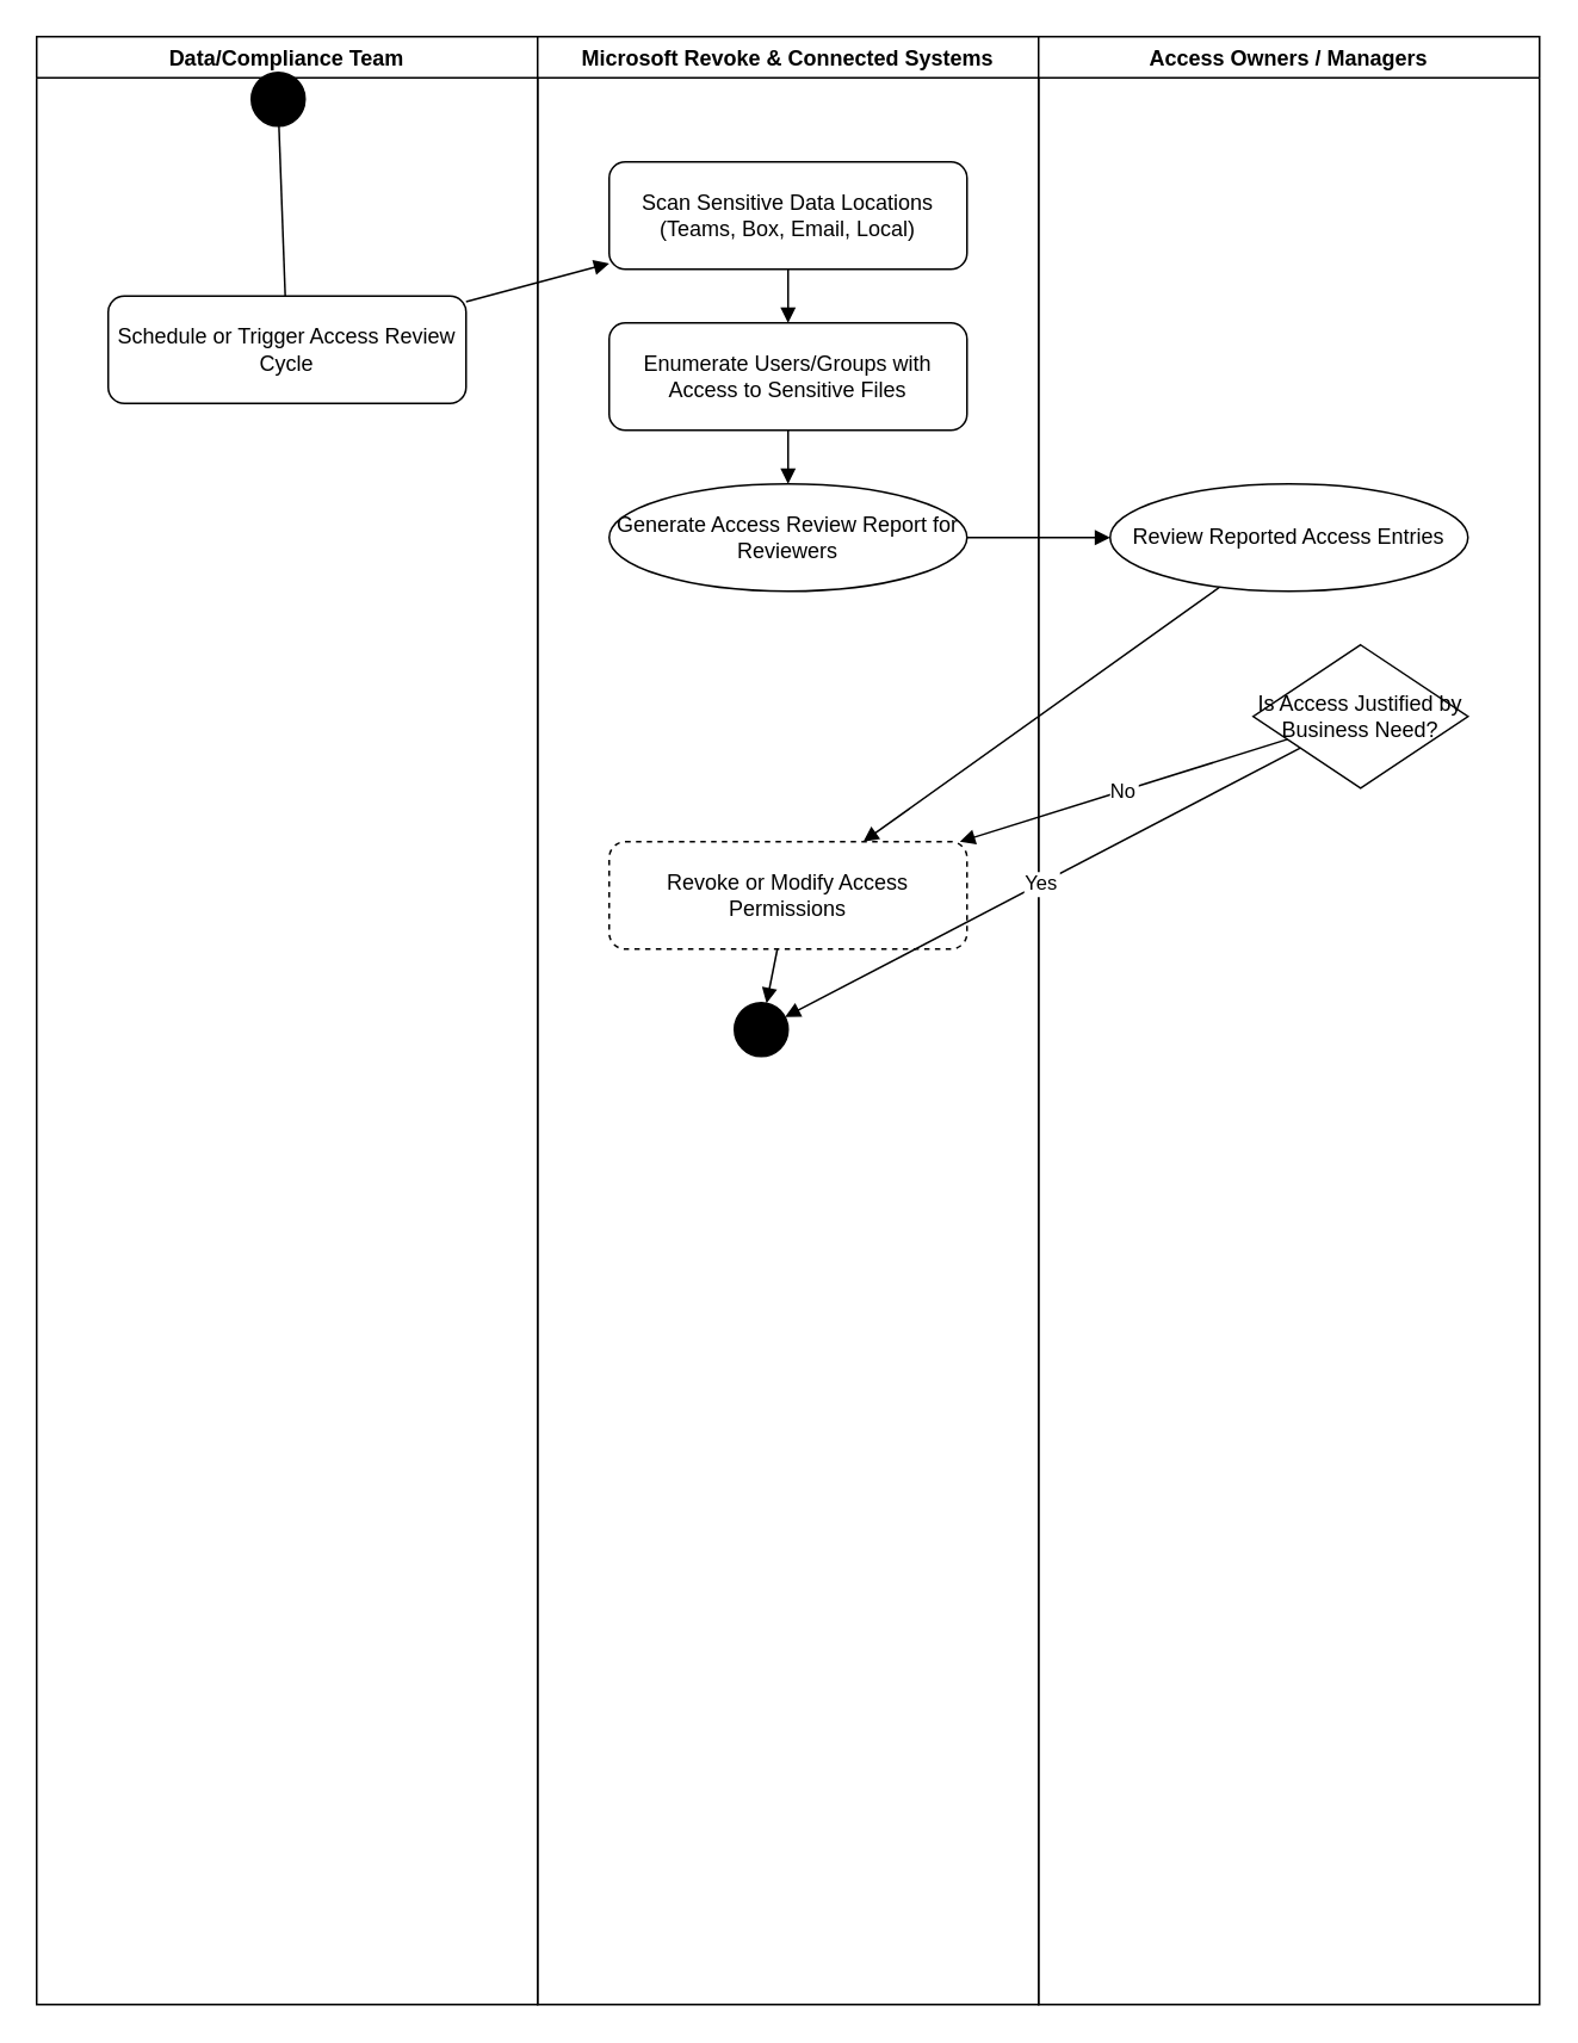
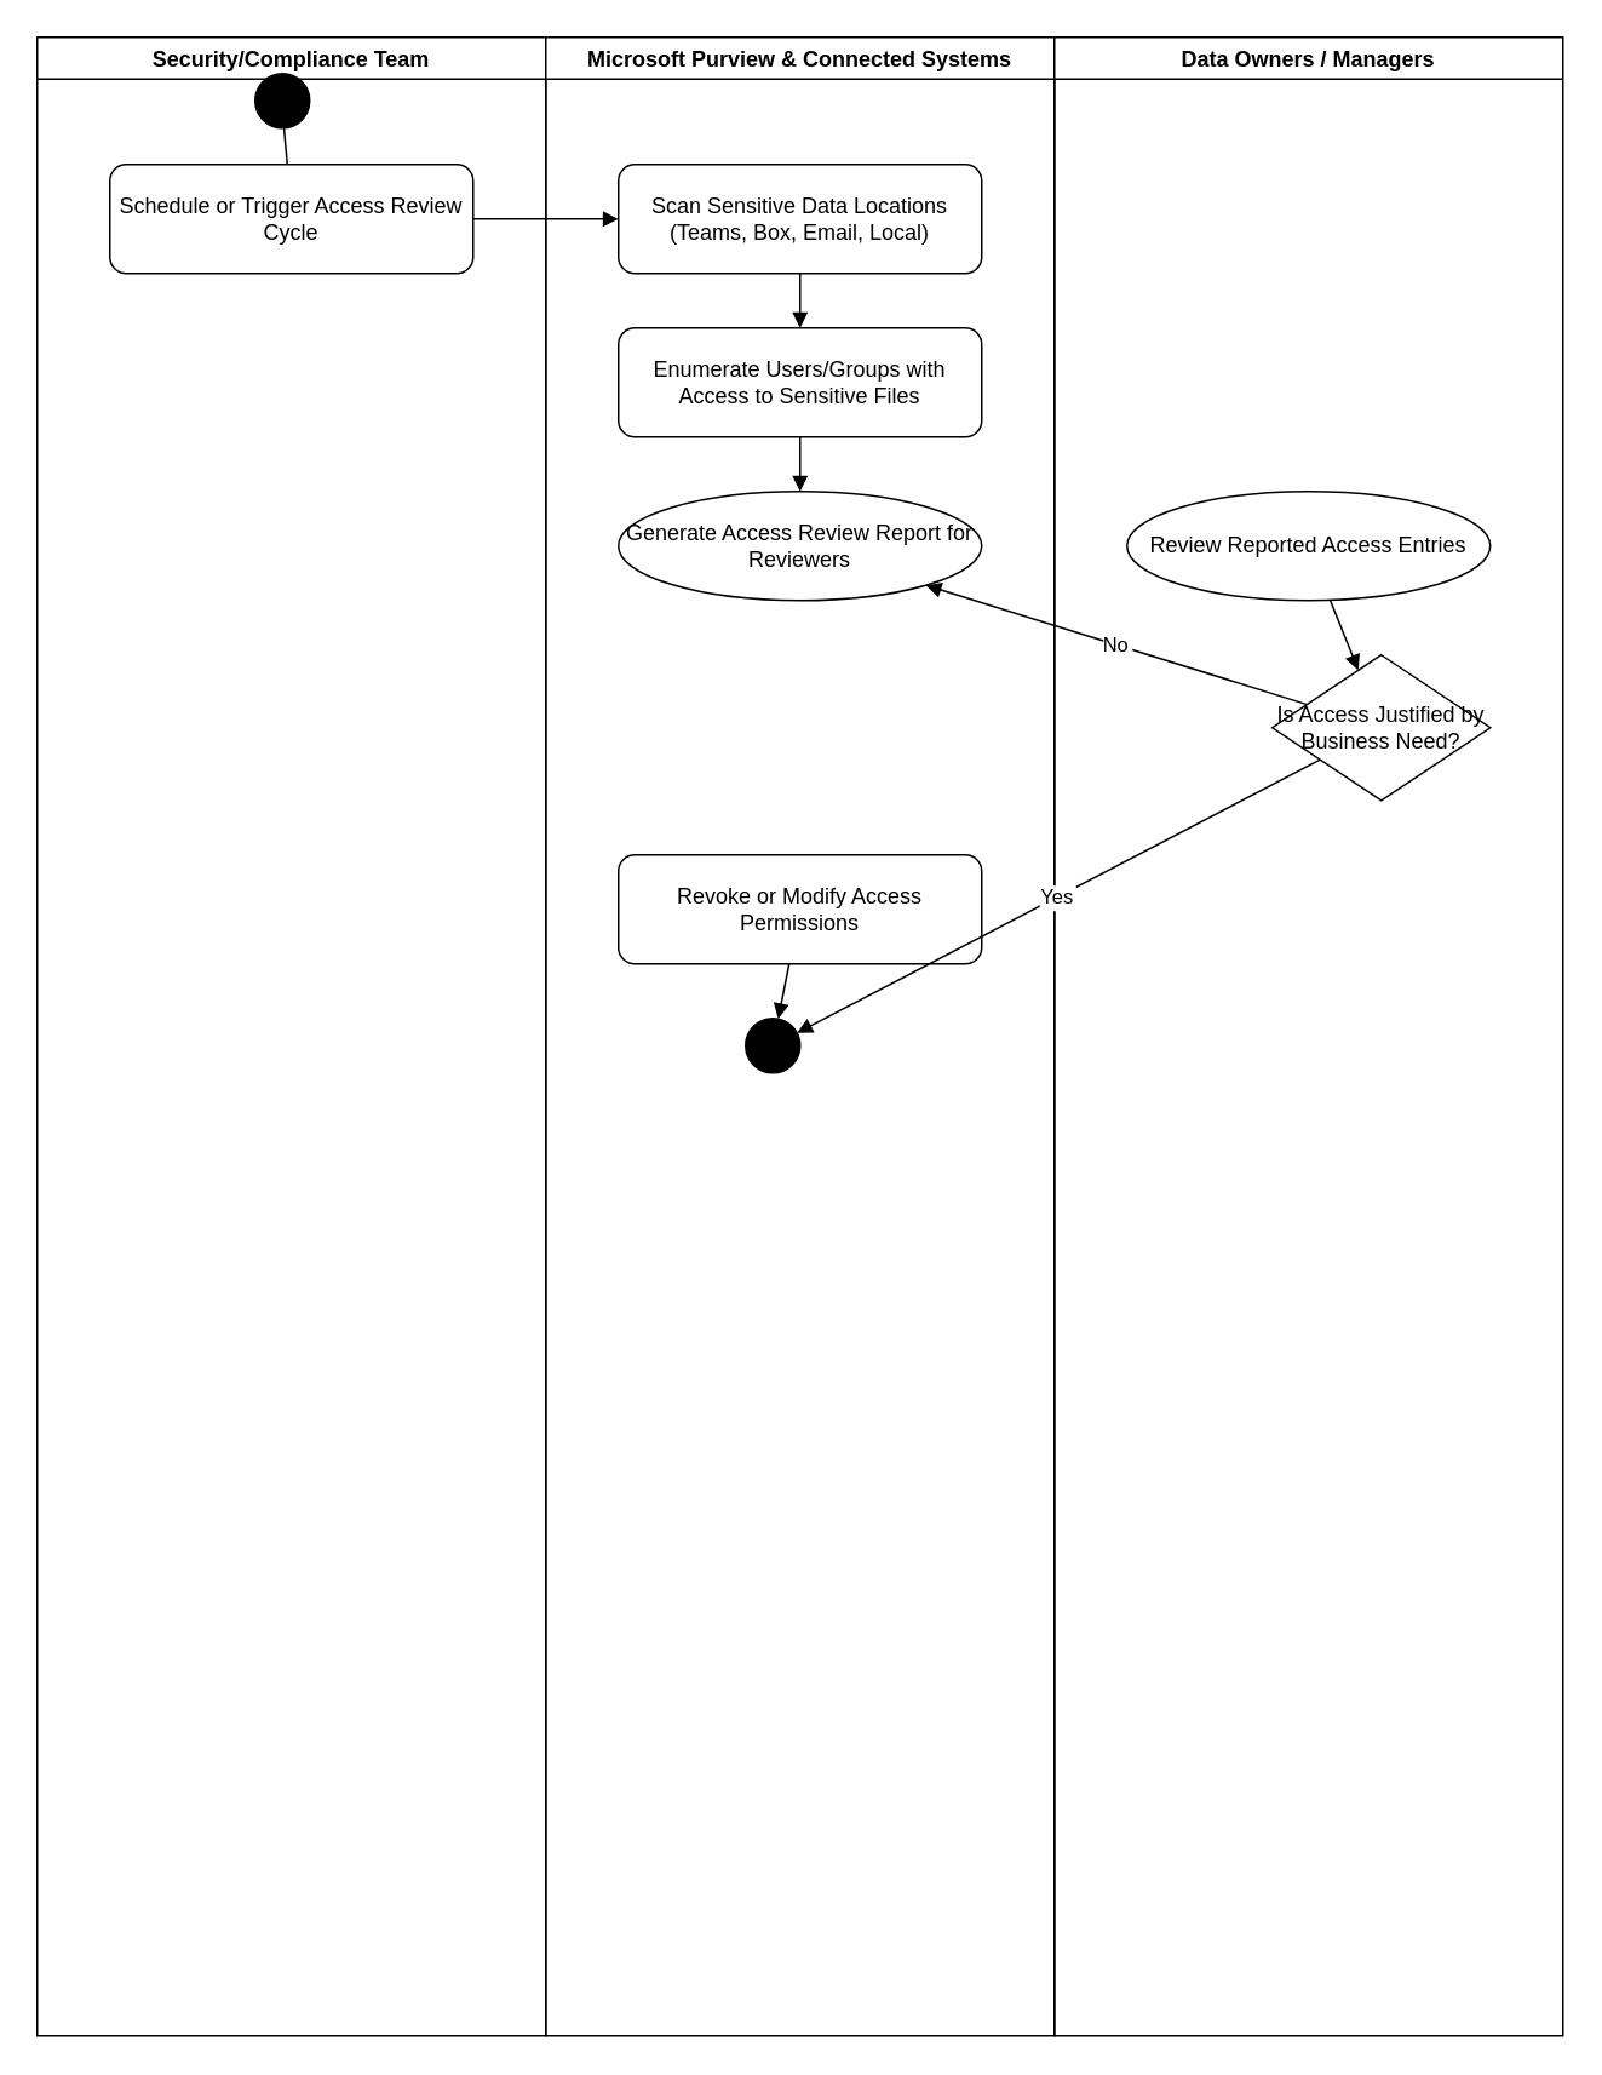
  <mxCell id="0" />
  <mxCell id="1" parent="0" />
- <mxCell id="2" value="Data/Compliance Team" style="swimlane" vertex="1" parent="1"><mxGeometry x="20" y="20" width="280" height="1100" as="geometry" /></mxCell>
- <mxCell id="3" value="Microsoft Revoke &amp; Connected Systems" style="swimlane" vertex="1" parent="1"><mxGeometry x="300" y="20" width="280" height="1100" as="geometry" /></mxCell>
- <mxCell id="4" value="Access Owners / Managers" style="swimlane" vertex="1" parent="1"><mxGeometry x="580" y="20" width="280" height="1100" as="geometry" /></mxCell>
+ <mxCell id="2" value="Security/Compliance Team" style="swimlane" vertex="1" parent="1"><mxGeometry x="20" y="20" width="280" height="1100" as="geometry" /></mxCell>
+ <mxCell id="3" value="Microsoft Purview &amp; Connected Systems" style="swimlane" vertex="1" parent="1"><mxGeometry x="300" y="20" width="280" height="1100" as="geometry" /></mxCell>
+ <mxCell id="4" value="Data Owners / Managers" style="swimlane" vertex="1" parent="1"><mxGeometry x="580" y="20" width="280" height="1100" as="geometry" /></mxCell>
  <mxCell id="5" value="" style="ellipse;whiteSpace=wrap;html=1;aspect=fixed;fillColor=#000000;" vertex="1" parent="2"><mxGeometry x="120" y="20" width="30" height="30" as="geometry" /></mxCell>
- <mxCell id="6" value="Schedule or Trigger Access Review Cycle" style="rounded=1;whiteSpace=wrap;html=1;" vertex="1" parent="2"><mxGeometry x="40" y="145" width="200" height="60" as="geometry" /></mxCell>
+ <mxCell id="6" value="Schedule or Trigger Access Review Cycle" style="rounded=1;whiteSpace=wrap;html=1;" vertex="1" parent="2"><mxGeometry x="40" y="70" width="200" height="60" as="geometry" /></mxCell>
  <mxCell id="7" value="Scan Sensitive Data Locations (Teams, Box, Email, Local)" style="rounded=1;whiteSpace=wrap;html=1;" vertex="1" parent="3"><mxGeometry x="40" y="70" width="200" height="60" as="geometry" /></mxCell>
  <mxCell id="8" value="Enumerate Users/Groups with Access to Sensitive Files" style="rounded=1;whiteSpace=wrap;html=1;" vertex="1" parent="3"><mxGeometry x="40" y="160" width="200" height="60" as="geometry" /></mxCell>
  <mxCell id="9" value="Generate Access Review Report for Reviewers" style="ellipse;whiteSpace=wrap;html=1;" vertex="1" parent="3"><mxGeometry x="40" y="250" width="200" height="60" as="geometry" /></mxCell>
  <mxCell id="10" value="Review Reported Access Entries" style="ellipse;whiteSpace=wrap;html=1;" vertex="1" parent="4"><mxGeometry x="40" y="250" width="200" height="60" as="geometry" /></mxCell>
  <mxCell id="11" value="Is Access Justified by Business Need?" style="rhombus;whiteSpace=wrap;html=1;" vertex="1" parent="4"><mxGeometry x="120" y="340" width="120" height="80" as="geometry" /></mxCell>
- <mxCell id="12" value="Revoke or Modify Access Permissions" style="rounded=1;whiteSpace=wrap;html=1;dashed=1;" vertex="1" parent="3"><mxGeometry x="40" y="450" width="200" height="60" as="geometry" /></mxCell>
+ <mxCell id="12" value="Revoke or Modify Access Permissions" style="rounded=1;whiteSpace=wrap;html=1;" vertex="1" parent="3"><mxGeometry x="40" y="450" width="200" height="60" as="geometry" /></mxCell>
  <mxCell id="13" value="" style="ellipse;whiteSpace=wrap;html=1;aspect=fixed;fillColor=#000000;" vertex="1" parent="3"><mxGeometry x="110" y="540" width="30" height="30" as="geometry" /></mxCell>
  <mxCell id="14" style="endArrow=none;" edge="1" parent="2" source="5" target="6"><mxGeometry relative="1" as="geometry" /></mxCell>
  <mxCell id="15" style="endArrow=block;" edge="1" parent="2" source="6" target="7"><mxGeometry relative="1" as="geometry" /></mxCell>
  <mxCell id="16" style="endArrow=block;" edge="1" parent="3" source="7" target="8"><mxGeometry relative="1" as="geometry" /></mxCell>
  <mxCell id="17" style="endArrow=block;" edge="1" parent="3" source="8" target="9"><mxGeometry relative="1" as="geometry" /></mxCell>
- <mxCell id="18" style="endArrow=block;" edge="1" parent="3" source="9" target="10"><mxGeometry relative="1" as="geometry" /></mxCell>
- <mxCell id="19" style="endArrow=block;" edge="1" parent="4" source="10" target="12"><mxGeometry relative="1" as="geometry" /></mxCell>
- <mxCell id="20" value="No" style="endArrow=block;" edge="1" parent="4" source="11" target="12"><mxGeometry relative="1" as="geometry" /></mxCell>
+ <mxCell id="19" style="endArrow=block;" edge="1" parent="4" source="10" target="11"><mxGeometry relative="1" as="geometry" /></mxCell>
+ <mxCell id="20" value="No" style="endArrow=block;" edge="1" parent="4" source="11" target="9"><mxGeometry relative="1" as="geometry" /></mxCell>
  <mxCell id="21" value="Yes" style="endArrow=block;" edge="1" parent="4" source="11" target="13"><mxGeometry relative="1" as="geometry" /></mxCell>
  <mxCell id="22" style="endArrow=block;" edge="1" parent="3" source="12" target="13"><mxGeometry relative="1" as="geometry" /></mxCell>
